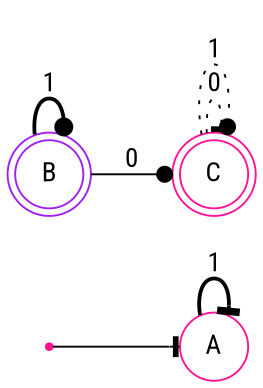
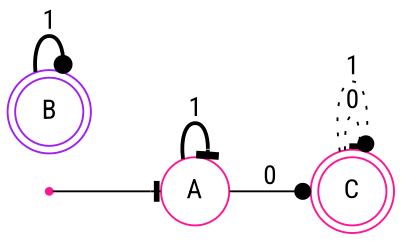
  digraph {
    fontname="Roboto Condensed"
    rankdir=LR
    node [color=deeppink fontname="Roboto Condensed" shape=doublecircle]
    edge [arrowhead=tee fontname="Roboto Condensed" style=solid]
    qi [shape=point]
    A [shape=circle]
    B [color=purple]
    C
    qi -> A
    A -> A [label=1 style=bold]
    B -> B [arrowhead=dot label=1 style=bold]
-   B -> C [arrowhead=dot label=0]
+   A -> C [arrowhead=dot label=0]
    C -> C [label=0 style=dotted]
    C -> C [arrowhead=dot label=1 style=dotted]
  }
